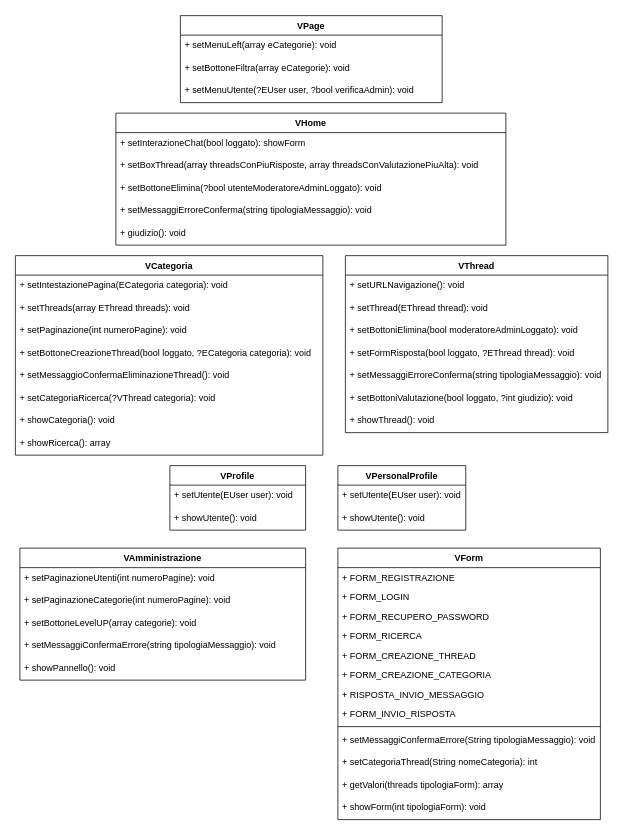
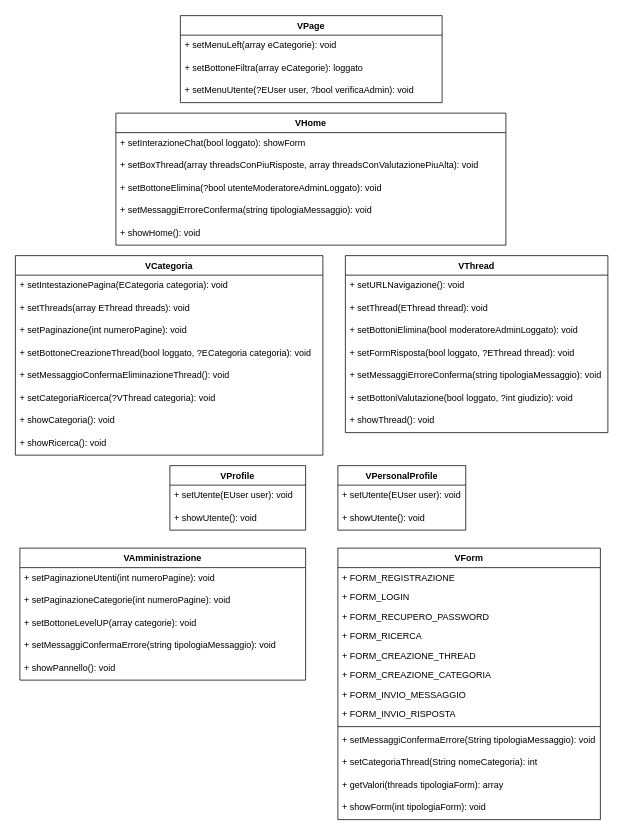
  <mxCell id="0" />
  <mxCell id="1" parent="0" />
  <mxCell id="2" value="VPage" style="swimlane;fontStyle=1;align=center;verticalAlign=top;childLayout=stackLayout;horizontal=1;startSize=26;horizontalStack=0;resizeParent=1;resizeParentMax=0;resizeLast=0;collapsible=1;marginBottom=0;" parent="1" vertex="1"><mxGeometry x="240" y="20" width="349" height="116" as="geometry"><mxRectangle x="410" y="80" width="130" height="26" as="alternateBounds" /></mxGeometry></mxCell>
  <mxCell id="3" value="+ setMenuLeft(array eCategorie): void" style="text;strokeColor=none;fillColor=none;align=left;verticalAlign=top;spacingLeft=4;spacingRight=4;overflow=hidden;rotatable=0;points=[[0,0.5],[1,0.5]];portConstraint=eastwest;" parent="2" vertex="1"><mxGeometry y="26" width="349" height="30" as="geometry" /></mxCell>
- <mxCell id="4" value="+ setBottoneFiltra(array eCategorie): void" style="text;strokeColor=none;fillColor=none;align=left;verticalAlign=top;spacingLeft=4;spacingRight=4;overflow=hidden;rotatable=0;points=[[0,0.5],[1,0.5]];portConstraint=eastwest;" parent="2" vertex="1"><mxGeometry y="56" width="349" height="30" as="geometry" /></mxCell>
+ <mxCell id="4" value="+ setBottoneFiltra(array eCategorie): loggato" style="text;strokeColor=none;fillColor=none;align=left;verticalAlign=top;spacingLeft=4;spacingRight=4;overflow=hidden;rotatable=0;points=[[0,0.5],[1,0.5]];portConstraint=eastwest;" parent="2" vertex="1"><mxGeometry y="56" width="349" height="30" as="geometry" /></mxCell>
  <mxCell id="5" value="+ setMenuUtente(?EUser user, ?bool verificaAdmin): void" style="text;strokeColor=none;fillColor=none;align=left;verticalAlign=top;spacingLeft=4;spacingRight=4;overflow=hidden;rotatable=0;points=[[0,0.5],[1,0.5]];portConstraint=eastwest;" parent="2" vertex="1"><mxGeometry y="86" width="349" height="30" as="geometry" /></mxCell>
  <mxCell id="6" value="VHome" style="swimlane;fontStyle=1;align=center;verticalAlign=top;childLayout=stackLayout;horizontal=1;startSize=26;horizontalStack=0;resizeParent=1;resizeParentMax=0;resizeLast=0;collapsible=1;marginBottom=0;" parent="1" vertex="1"><mxGeometry x="154" y="150" width="520" height="176" as="geometry"><mxRectangle x="410" y="80" width="130" height="26" as="alternateBounds" /></mxGeometry></mxCell>
  <mxCell id="7" value="+ setInterazioneChat(bool loggato): showForm" style="text;strokeColor=none;fillColor=none;align=left;verticalAlign=top;spacingLeft=4;spacingRight=4;overflow=hidden;rotatable=0;points=[[0,0.5],[1,0.5]];portConstraint=eastwest;" parent="6" vertex="1"><mxGeometry y="26" width="520" height="30" as="geometry" /></mxCell>
  <mxCell id="8" value="+ setBoxThread(array threadsConPiuRisposte, array threadsConValutazionePiuAlta): void" style="text;strokeColor=none;fillColor=none;align=left;verticalAlign=top;spacingLeft=4;spacingRight=4;overflow=hidden;rotatable=0;points=[[0,0.5],[1,0.5]];portConstraint=eastwest;" parent="6" vertex="1"><mxGeometry y="56" width="520" height="30" as="geometry" /></mxCell>
  <mxCell id="9" value="+ setBottoneElimina(?bool utenteModeratoreAdminLoggato): void" style="text;strokeColor=none;fillColor=none;align=left;verticalAlign=top;spacingLeft=4;spacingRight=4;overflow=hidden;rotatable=0;points=[[0,0.5],[1,0.5]];portConstraint=eastwest;" parent="6" vertex="1"><mxGeometry y="86" width="520" height="30" as="geometry" /></mxCell>
  <mxCell id="10" value="+ setMessaggiErroreConferma(string tipologiaMessaggio): void" style="text;strokeColor=none;fillColor=none;align=left;verticalAlign=top;spacingLeft=4;spacingRight=4;overflow=hidden;rotatable=0;points=[[0,0.5],[1,0.5]];portConstraint=eastwest;" vertex="1" parent="6"><mxGeometry y="116" width="520" height="30" as="geometry" /></mxCell>
- <mxCell id="11" value="+ giudizio(): void" style="text;strokeColor=none;fillColor=none;align=left;verticalAlign=top;spacingLeft=4;spacingRight=4;overflow=hidden;rotatable=0;points=[[0,0.5],[1,0.5]];portConstraint=eastwest;" parent="6" vertex="1"><mxGeometry y="146" width="520" height="30" as="geometry" /></mxCell>
+ <mxCell id="11" value="+ showHome(): void" style="text;strokeColor=none;fillColor=none;align=left;verticalAlign=top;spacingLeft=4;spacingRight=4;overflow=hidden;rotatable=0;points=[[0,0.5],[1,0.5]];portConstraint=eastwest;" parent="6" vertex="1"><mxGeometry y="146" width="520" height="30" as="geometry" /></mxCell>
  <mxCell id="12" value="VCategoria" style="swimlane;fontStyle=1;align=center;verticalAlign=top;childLayout=stackLayout;horizontal=1;startSize=26;horizontalStack=0;resizeParent=1;resizeParentMax=0;resizeLast=0;collapsible=1;marginBottom=0;" parent="1" vertex="1"><mxGeometry x="20" y="340" width="410" height="266" as="geometry"><mxRectangle x="410" y="80" width="130" height="26" as="alternateBounds" /></mxGeometry></mxCell>
  <mxCell id="13" value="+ setIntestazionePagina(ECategoria categoria): void" style="text;strokeColor=none;fillColor=none;align=left;verticalAlign=top;spacingLeft=4;spacingRight=4;overflow=hidden;rotatable=0;points=[[0,0.5],[1,0.5]];portConstraint=eastwest;" parent="12" vertex="1"><mxGeometry y="26" width="410" height="30" as="geometry" /></mxCell>
  <mxCell id="14" value="+ setThreads(array EThread threads): void" style="text;strokeColor=none;fillColor=none;align=left;verticalAlign=top;spacingLeft=4;spacingRight=4;overflow=hidden;rotatable=0;points=[[0,0.5],[1,0.5]];portConstraint=eastwest;" parent="12" vertex="1"><mxGeometry y="56" width="410" height="30" as="geometry" /></mxCell>
  <mxCell id="15" value="+ setPaginazione(int numeroPagine): void" style="text;strokeColor=none;fillColor=none;align=left;verticalAlign=top;spacingLeft=4;spacingRight=4;overflow=hidden;rotatable=0;points=[[0,0.5],[1,0.5]];portConstraint=eastwest;" parent="12" vertex="1"><mxGeometry y="86" width="410" height="30" as="geometry" /></mxCell>
  <mxCell id="16" value="+ setBottoneCreazioneThread(bool loggato, ?ECategoria categoria): void" style="text;strokeColor=none;fillColor=none;align=left;verticalAlign=top;spacingLeft=4;spacingRight=4;overflow=hidden;rotatable=0;points=[[0,0.5],[1,0.5]];portConstraint=eastwest;" parent="12" vertex="1"><mxGeometry y="116" width="410" height="30" as="geometry" /></mxCell>
  <mxCell id="17" value="+ setMessaggioConfermaEliminazioneThread(): void" style="text;strokeColor=none;fillColor=none;align=left;verticalAlign=top;spacingLeft=4;spacingRight=4;overflow=hidden;rotatable=0;points=[[0,0.5],[1,0.5]];portConstraint=eastwest;" parent="12" vertex="1"><mxGeometry y="146" width="410" height="30" as="geometry" /></mxCell>
  <mxCell id="18" value="+ setCategoriaRicerca(?VThread categoria): void" style="text;strokeColor=none;fillColor=none;align=left;verticalAlign=top;spacingLeft=4;spacingRight=4;overflow=hidden;rotatable=0;points=[[0,0.5],[1,0.5]];portConstraint=eastwest;" parent="12" vertex="1"><mxGeometry y="176" width="410" height="30" as="geometry" /></mxCell>
  <mxCell id="19" value="+ showCategoria(): void" style="text;strokeColor=none;fillColor=none;align=left;verticalAlign=top;spacingLeft=4;spacingRight=4;overflow=hidden;rotatable=0;points=[[0,0.5],[1,0.5]];portConstraint=eastwest;" parent="12" vertex="1"><mxGeometry y="206" width="410" height="30" as="geometry" /></mxCell>
- <mxCell id="20" value="+ showRicerca(): array" style="text;strokeColor=none;fillColor=none;align=left;verticalAlign=top;spacingLeft=4;spacingRight=4;overflow=hidden;rotatable=0;points=[[0,0.5],[1,0.5]];portConstraint=eastwest;" parent="12" vertex="1"><mxGeometry y="236" width="410" height="30" as="geometry" /></mxCell>
+ <mxCell id="20" value="+ showRicerca(): void" style="text;strokeColor=none;fillColor=none;align=left;verticalAlign=top;spacingLeft=4;spacingRight=4;overflow=hidden;rotatable=0;points=[[0,0.5],[1,0.5]];portConstraint=eastwest;" parent="12" vertex="1"><mxGeometry y="236" width="410" height="30" as="geometry" /></mxCell>
  <mxCell id="21" value="VThread" style="swimlane;fontStyle=1;align=center;verticalAlign=top;childLayout=stackLayout;horizontal=1;startSize=26;horizontalStack=0;resizeParent=1;resizeParentMax=0;resizeLast=0;collapsible=1;marginBottom=0;" parent="1" vertex="1"><mxGeometry x="460" y="340" width="350" height="236" as="geometry"><mxRectangle x="410" y="80" width="130" height="26" as="alternateBounds" /></mxGeometry></mxCell>
  <mxCell id="22" value="+ setURLNavigazione(): void" style="text;strokeColor=none;fillColor=none;align=left;verticalAlign=top;spacingLeft=4;spacingRight=4;overflow=hidden;rotatable=0;points=[[0,0.5],[1,0.5]];portConstraint=eastwest;" parent="21" vertex="1"><mxGeometry y="26" width="350" height="30" as="geometry" /></mxCell>
  <mxCell id="23" value="+ setThread(EThread thread): void" style="text;strokeColor=none;fillColor=none;align=left;verticalAlign=top;spacingLeft=4;spacingRight=4;overflow=hidden;rotatable=0;points=[[0,0.5],[1,0.5]];portConstraint=eastwest;" parent="21" vertex="1"><mxGeometry y="56" width="350" height="30" as="geometry" /></mxCell>
  <mxCell id="24" value="+ setBottoniElimina(bool moderatoreAdminLoggato): void" style="text;strokeColor=none;fillColor=none;align=left;verticalAlign=top;spacingLeft=4;spacingRight=4;overflow=hidden;rotatable=0;points=[[0,0.5],[1,0.5]];portConstraint=eastwest;" parent="21" vertex="1"><mxGeometry y="86" width="350" height="30" as="geometry" /></mxCell>
  <mxCell id="25" value="+ setFormRisposta(bool loggato, ?EThread thread): void" style="text;strokeColor=none;fillColor=none;align=left;verticalAlign=top;spacingLeft=4;spacingRight=4;overflow=hidden;rotatable=0;points=[[0,0.5],[1,0.5]];portConstraint=eastwest;" parent="21" vertex="1"><mxGeometry y="116" width="350" height="30" as="geometry" /></mxCell>
  <mxCell id="26" value="+ setMessaggiErroreConferma(string tipologiaMessaggio): void" style="text;strokeColor=none;fillColor=none;align=left;verticalAlign=top;spacingLeft=4;spacingRight=4;overflow=hidden;rotatable=0;points=[[0,0.5],[1,0.5]];portConstraint=eastwest;" parent="21" vertex="1"><mxGeometry y="146" width="350" height="30" as="geometry" /></mxCell>
  <mxCell id="27" value="+ setBottoniValutazione(bool loggato, ?int giudizio): void" style="text;strokeColor=none;fillColor=none;align=left;verticalAlign=top;spacingLeft=4;spacingRight=4;overflow=hidden;rotatable=0;points=[[0,0.5],[1,0.5]];portConstraint=eastwest;" parent="21" vertex="1"><mxGeometry y="176" width="350" height="30" as="geometry" /></mxCell>
  <mxCell id="28" value="+ showThread(): void" style="text;strokeColor=none;fillColor=none;align=left;verticalAlign=top;spacingLeft=4;spacingRight=4;overflow=hidden;rotatable=0;points=[[0,0.5],[1,0.5]];portConstraint=eastwest;" parent="21" vertex="1"><mxGeometry y="206" width="350" height="30" as="geometry" /></mxCell>
  <mxCell id="29" value="VAmministrazione" style="swimlane;fontStyle=1;align=center;verticalAlign=top;childLayout=stackLayout;horizontal=1;startSize=26;horizontalStack=0;resizeParent=1;resizeParentMax=0;resizeLast=0;collapsible=1;marginBottom=0;" parent="1" vertex="1"><mxGeometry x="26" y="730" width="381" height="176" as="geometry"><mxRectangle x="410" y="80" width="130" height="26" as="alternateBounds" /></mxGeometry></mxCell>
  <mxCell id="30" value="+ setPaginazioneUtenti(int numeroPagine): void" style="text;strokeColor=none;fillColor=none;align=left;verticalAlign=top;spacingLeft=4;spacingRight=4;overflow=hidden;rotatable=0;points=[[0,0.5],[1,0.5]];portConstraint=eastwest;" parent="29" vertex="1"><mxGeometry y="26" width="381" height="30" as="geometry" /></mxCell>
  <mxCell id="31" value="+ setPaginazioneCategorie(int numeroPagine): void" style="text;strokeColor=none;fillColor=none;align=left;verticalAlign=top;spacingLeft=4;spacingRight=4;overflow=hidden;rotatable=0;points=[[0,0.5],[1,0.5]];portConstraint=eastwest;" parent="29" vertex="1"><mxGeometry y="56" width="381" height="30" as="geometry" /></mxCell>
  <mxCell id="32" value="+ setBottoneLevelUP(array categorie): void" style="text;strokeColor=none;fillColor=none;align=left;verticalAlign=top;spacingLeft=4;spacingRight=4;overflow=hidden;rotatable=0;points=[[0,0.5],[1,0.5]];portConstraint=eastwest;" parent="29" vertex="1"><mxGeometry y="86" width="381" height="30" as="geometry" /></mxCell>
  <mxCell id="33" value="+ setMessaggiConfermaErrore(string tipologiaMessaggio): void" style="text;strokeColor=none;fillColor=none;align=left;verticalAlign=top;spacingLeft=4;spacingRight=4;overflow=hidden;rotatable=0;points=[[0,0.5],[1,0.5]];portConstraint=eastwest;" parent="29" vertex="1"><mxGeometry y="116" width="381" height="30" as="geometry" /></mxCell>
  <mxCell id="34" value="+ showPannello(): void" style="text;strokeColor=none;fillColor=none;align=left;verticalAlign=top;spacingLeft=4;spacingRight=4;overflow=hidden;rotatable=0;points=[[0,0.5],[1,0.5]];portConstraint=eastwest;" parent="29" vertex="1"><mxGeometry y="146" width="381" height="30" as="geometry" /></mxCell>
  <mxCell id="35" value="VPersonalProfile" style="swimlane;fontStyle=1;align=center;verticalAlign=top;childLayout=stackLayout;horizontal=1;startSize=26;horizontalStack=0;resizeParent=1;resizeParentMax=0;resizeLast=0;collapsible=1;marginBottom=0;" parent="1" vertex="1"><mxGeometry x="450" y="620" width="170.5" height="86" as="geometry"><mxRectangle x="410" y="80" width="130" height="26" as="alternateBounds" /></mxGeometry></mxCell>
  <mxCell id="36" value="+ setUtente(EUser user): void" style="text;strokeColor=none;fillColor=none;align=left;verticalAlign=top;spacingLeft=4;spacingRight=4;overflow=hidden;rotatable=0;points=[[0,0.5],[1,0.5]];portConstraint=eastwest;" parent="35" vertex="1"><mxGeometry y="26" width="170.5" height="30" as="geometry" /></mxCell>
  <mxCell id="37" value="+ showUtente(): void" style="text;strokeColor=none;fillColor=none;align=left;verticalAlign=top;spacingLeft=4;spacingRight=4;overflow=hidden;rotatable=0;points=[[0,0.5],[1,0.5]];portConstraint=eastwest;" parent="35" vertex="1"><mxGeometry y="56" width="170.5" height="30" as="geometry" /></mxCell>
  <mxCell id="38" value="VProfile" style="swimlane;fontStyle=1;align=center;verticalAlign=top;childLayout=stackLayout;horizontal=1;startSize=26;horizontalStack=0;resizeParent=1;resizeParentMax=0;resizeLast=0;collapsible=1;marginBottom=0;" parent="1" vertex="1"><mxGeometry x="226" y="620" width="181" height="86" as="geometry"><mxRectangle x="410" y="80" width="130" height="26" as="alternateBounds" /></mxGeometry></mxCell>
  <mxCell id="39" value="+ setUtente(EUser user): void" style="text;strokeColor=none;fillColor=none;align=left;verticalAlign=top;spacingLeft=4;spacingRight=4;overflow=hidden;rotatable=0;points=[[0,0.5],[1,0.5]];portConstraint=eastwest;" parent="38" vertex="1"><mxGeometry y="26" width="181" height="30" as="geometry" /></mxCell>
  <mxCell id="40" value="+ showUtente(): void" style="text;strokeColor=none;fillColor=none;align=left;verticalAlign=top;spacingLeft=4;spacingRight=4;overflow=hidden;rotatable=0;points=[[0,0.5],[1,0.5]];portConstraint=eastwest;" parent="38" vertex="1"><mxGeometry y="56" width="181" height="30" as="geometry" /></mxCell>
  <mxCell id="41" value="VForm" style="swimlane;fontStyle=1;align=center;verticalAlign=top;childLayout=stackLayout;horizontal=1;startSize=26;horizontalStack=0;resizeParent=1;resizeParentMax=0;resizeLast=0;collapsible=1;marginBottom=0;" parent="1" vertex="1"><mxGeometry x="450" y="730" width="350" height="362" as="geometry" /></mxCell>
  <mxCell id="42" value="+ FORM_REGISTRAZIONE" style="text;strokeColor=none;fillColor=none;align=left;verticalAlign=top;spacingLeft=4;spacingRight=4;overflow=hidden;rotatable=0;points=[[0,0.5],[1,0.5]];portConstraint=eastwest;" parent="41" vertex="1"><mxGeometry y="26" width="350" height="26" as="geometry" /></mxCell>
  <mxCell id="43" value="+ FORM_LOGIN" style="text;strokeColor=none;fillColor=none;align=left;verticalAlign=top;spacingLeft=4;spacingRight=4;overflow=hidden;rotatable=0;points=[[0,0.5],[1,0.5]];portConstraint=eastwest;" parent="41" vertex="1"><mxGeometry y="52" width="350" height="26" as="geometry" /></mxCell>
  <mxCell id="44" value="+ FORM_RECUPERO_PASSWORD" style="text;strokeColor=none;fillColor=none;align=left;verticalAlign=top;spacingLeft=4;spacingRight=4;overflow=hidden;rotatable=0;points=[[0,0.5],[1,0.5]];portConstraint=eastwest;" parent="41" vertex="1"><mxGeometry y="78" width="350" height="26" as="geometry" /></mxCell>
  <mxCell id="45" value="+ FORM_RICERCA" style="text;strokeColor=none;fillColor=none;align=left;verticalAlign=top;spacingLeft=4;spacingRight=4;overflow=hidden;rotatable=0;points=[[0,0.5],[1,0.5]];portConstraint=eastwest;" parent="41" vertex="1"><mxGeometry y="104" width="350" height="26" as="geometry" /></mxCell>
  <mxCell id="46" value="+ FORM_CREAZIONE_THREAD" style="text;strokeColor=none;fillColor=none;align=left;verticalAlign=top;spacingLeft=4;spacingRight=4;overflow=hidden;rotatable=0;points=[[0,0.5],[1,0.5]];portConstraint=eastwest;" parent="41" vertex="1"><mxGeometry y="130" width="350" height="26" as="geometry" /></mxCell>
  <mxCell id="47" value="+ FORM_CREAZIONE_CATEGORIA" style="text;strokeColor=none;fillColor=none;align=left;verticalAlign=top;spacingLeft=4;spacingRight=4;overflow=hidden;rotatable=0;points=[[0,0.5],[1,0.5]];portConstraint=eastwest;" parent="41" vertex="1"><mxGeometry y="156" width="350" height="26" as="geometry" /></mxCell>
- <mxCell id="48" value="+ RISPOSTA_INVIO_MESSAGGIO" style="text;strokeColor=none;fillColor=none;align=left;verticalAlign=top;spacingLeft=4;spacingRight=4;overflow=hidden;rotatable=0;points=[[0,0.5],[1,0.5]];portConstraint=eastwest;" parent="41" vertex="1"><mxGeometry y="182" width="350" height="26" as="geometry" /></mxCell>
+ <mxCell id="48" value="+ FORM_INVIO_MESSAGGIO" style="text;strokeColor=none;fillColor=none;align=left;verticalAlign=top;spacingLeft=4;spacingRight=4;overflow=hidden;rotatable=0;points=[[0,0.5],[1,0.5]];portConstraint=eastwest;" parent="41" vertex="1"><mxGeometry y="182" width="350" height="26" as="geometry" /></mxCell>
  <mxCell id="49" value="+ FORM_INVIO_RISPOSTA" style="text;strokeColor=none;fillColor=none;align=left;verticalAlign=top;spacingLeft=4;spacingRight=4;overflow=hidden;rotatable=0;points=[[0,0.5],[1,0.5]];portConstraint=eastwest;" parent="41" vertex="1"><mxGeometry y="208" width="350" height="26" as="geometry" /></mxCell>
  <mxCell id="50" value="" style="line;strokeWidth=1;fillColor=none;align=left;verticalAlign=middle;spacingTop=-1;spacingLeft=3;spacingRight=3;rotatable=0;labelPosition=right;points=[];portConstraint=eastwest;" parent="41" vertex="1"><mxGeometry y="234" width="350" height="8" as="geometry" /></mxCell>
  <mxCell id="51" value="+ setMessaggiConfermaErrore(String tipologiaMessaggio): void" style="text;strokeColor=none;fillColor=none;align=left;verticalAlign=top;spacingLeft=4;spacingRight=4;overflow=hidden;rotatable=0;points=[[0,0.5],[1,0.5]];portConstraint=eastwest;" parent="41" vertex="1"><mxGeometry y="242" width="350" height="30" as="geometry" /></mxCell>
  <mxCell id="52" value="+ setCategoriaThread(String nomeCategoria): int" style="text;strokeColor=none;fillColor=none;align=left;verticalAlign=top;spacingLeft=4;spacingRight=4;overflow=hidden;rotatable=0;points=[[0,0.5],[1,0.5]];portConstraint=eastwest;" parent="41" vertex="1"><mxGeometry y="272" width="350" height="30" as="geometry" /></mxCell>
  <mxCell id="53" value="+ getValori(threads tipologiaForm): array" style="text;strokeColor=none;fillColor=none;align=left;verticalAlign=top;spacingLeft=4;spacingRight=4;overflow=hidden;rotatable=0;points=[[0,0.5],[1,0.5]];portConstraint=eastwest;" parent="41" vertex="1"><mxGeometry y="302" width="350" height="30" as="geometry" /></mxCell>
  <mxCell id="54" value="+ showForm(int tipologiaForm): void" style="text;strokeColor=none;fillColor=none;align=left;verticalAlign=top;spacingLeft=4;spacingRight=4;overflow=hidden;rotatable=0;points=[[0,0.5],[1,0.5]];portConstraint=eastwest;" parent="41" vertex="1"><mxGeometry y="332" width="350" height="30" as="geometry" /></mxCell>
